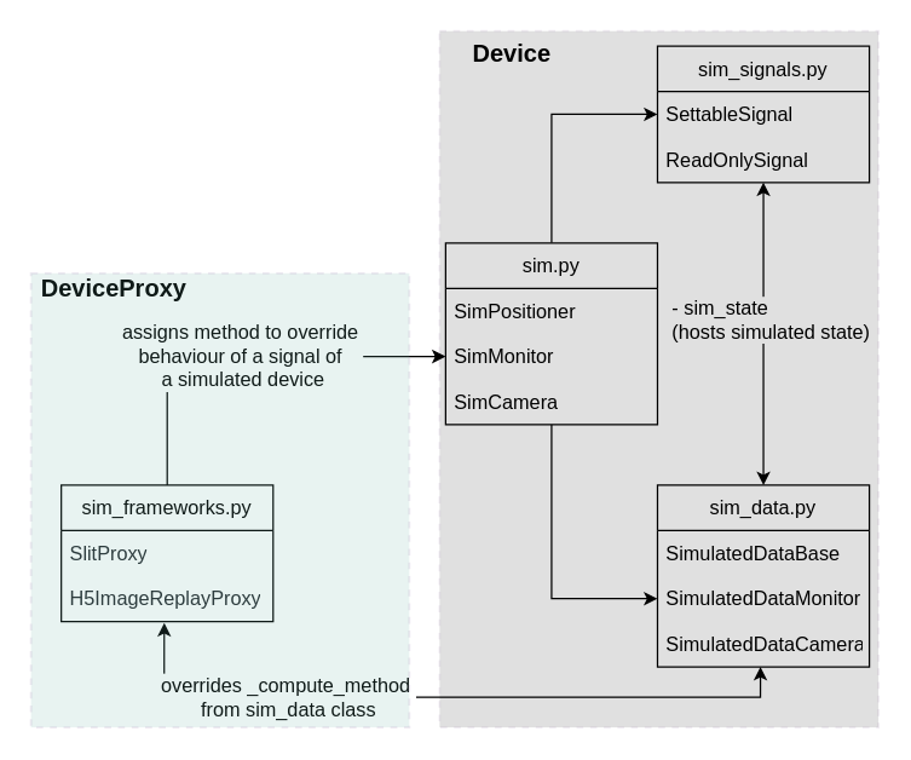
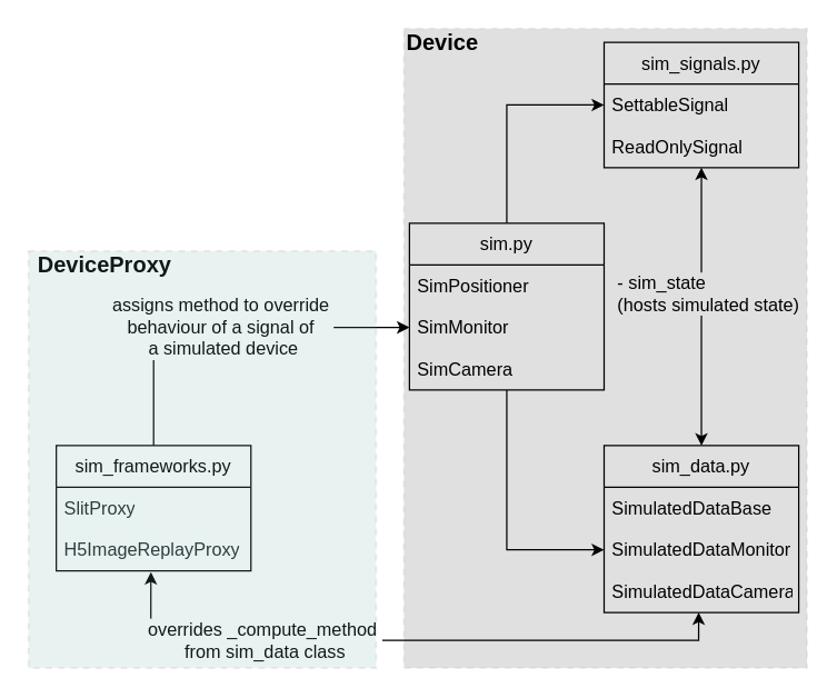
  <mxCell id="0" />
  <mxCell id="1" parent="0" />
  <mxCell id="2" style="edgeStyle=orthogonalEdgeStyle;rounded=0;orthogonalLoop=1;jettySize=auto;html=1;fontSize=13;" parent="1" source="4" target="11" edge="1"><mxGeometry relative="1" as="geometry" /></mxCell>
  <mxCell id="3" style="edgeStyle=orthogonalEdgeStyle;rounded=0;orthogonalLoop=1;jettySize=auto;html=1;entryX=0;entryY=0.5;entryDx=0;entryDy=0;fontSize=13;" parent="1" source="4" target="15" edge="1"><mxGeometry relative="1" as="geometry" /></mxCell>
  <mxCell id="4" value="sim.py" style="swimlane;fontStyle=0;childLayout=stackLayout;horizontal=1;startSize=30;horizontalStack=0;resizeParent=1;resizeParentMax=0;resizeLast=0;collapsible=1;marginBottom=0;whiteSpace=wrap;html=1;fontSize=13;" parent="1" vertex="1"><mxGeometry x="294" y="160" width="140" height="120" as="geometry" /></mxCell>
  <mxCell id="5" value="SimPositioner&lt;span style=&quot;white-space: pre; font-size: 13px;&quot;&gt;&#09;&lt;/span&gt;" style="text;strokeColor=none;fillColor=none;align=left;verticalAlign=middle;spacingLeft=4;spacingRight=4;overflow=hidden;points=[[0,0.5],[1,0.5]];portConstraint=eastwest;rotatable=0;whiteSpace=wrap;html=1;fontSize=13;" parent="4" vertex="1"><mxGeometry y="30" width="140" height="30" as="geometry" /></mxCell>
  <mxCell id="6" value="SimMonitor" style="text;strokeColor=none;fillColor=none;align=left;verticalAlign=middle;spacingLeft=4;spacingRight=4;overflow=hidden;points=[[0,0.5],[1,0.5]];portConstraint=eastwest;rotatable=0;whiteSpace=wrap;html=1;fontSize=13;" parent="4" vertex="1"><mxGeometry y="60" width="140" height="30" as="geometry" /></mxCell>
  <mxCell id="7" value="SimCamera" style="text;strokeColor=none;fillColor=none;align=left;verticalAlign=middle;spacingLeft=4;spacingRight=4;overflow=hidden;points=[[0,0.5],[1,0.5]];portConstraint=eastwest;rotatable=0;whiteSpace=wrap;html=1;fontSize=13;" parent="4" vertex="1"><mxGeometry y="90" width="140" height="30" as="geometry" /></mxCell>
  <mxCell id="8" value="" style="edgeStyle=orthogonalEdgeStyle;rounded=0;orthogonalLoop=1;jettySize=auto;html=1;endArrow=classic;endFill=1;startArrow=classic;startFill=1;fontSize=13;" parent="1" source="10" target="13" edge="1"><mxGeometry relative="1" as="geometry" /></mxCell>
  <mxCell id="9" value="- sim_state &lt;br style=&quot;font-size: 13px;&quot;&gt;(hosts simulated state)" style="edgeLabel;html=1;align=left;verticalAlign=middle;resizable=0;points=[];fontSize=13;" parent="8" vertex="1" connectable="0"><mxGeometry x="-0.25" y="-2" relative="1" as="geometry"><mxPoint x="-60" y="15" as="offset" /></mxGeometry></mxCell>
  <mxCell id="10" value="sim_signals.py" style="swimlane;fontStyle=0;childLayout=stackLayout;horizontal=1;startSize=30;horizontalStack=0;resizeParent=1;resizeParentMax=0;resizeLast=0;collapsible=1;marginBottom=0;whiteSpace=wrap;html=1;fontSize=13;" parent="1" vertex="1"><mxGeometry x="434" y="30" width="140" height="90" as="geometry" /></mxCell>
  <mxCell id="11" value="SettableSignal" style="text;strokeColor=none;fillColor=none;align=left;verticalAlign=middle;spacingLeft=4;spacingRight=4;overflow=hidden;points=[[0,0.5],[1,0.5]];portConstraint=eastwest;rotatable=0;whiteSpace=wrap;html=1;fontSize=13;" parent="10" vertex="1"><mxGeometry y="30" width="140" height="30" as="geometry" /></mxCell>
  <mxCell id="12" value="ReadOnlySignal" style="text;strokeColor=none;fillColor=none;align=left;verticalAlign=middle;spacingLeft=4;spacingRight=4;overflow=hidden;points=[[0,0.5],[1,0.5]];portConstraint=eastwest;rotatable=0;whiteSpace=wrap;html=1;fontSize=13;" parent="10" vertex="1"><mxGeometry y="60" width="140" height="30" as="geometry" /></mxCell>
  <mxCell id="13" value="sim_data.py" style="swimlane;fontStyle=0;childLayout=stackLayout;horizontal=1;startSize=30;horizontalStack=0;resizeParent=1;resizeParentMax=0;resizeLast=0;collapsible=1;marginBottom=0;whiteSpace=wrap;html=1;fontSize=13;" parent="1" vertex="1"><mxGeometry x="434" y="320" width="140" height="120" as="geometry"><mxRectangle x="510" y="280" width="110" height="30" as="alternateBounds" /></mxGeometry></mxCell>
  <mxCell id="14" value="SimulatedDataBase" style="text;strokeColor=none;fillColor=none;align=left;verticalAlign=middle;spacingLeft=4;spacingRight=4;overflow=hidden;points=[[0,0.5],[1,0.5]];portConstraint=eastwest;rotatable=0;whiteSpace=wrap;html=1;fontSize=13;" parent="13" vertex="1"><mxGeometry y="30" width="140" height="30" as="geometry" /></mxCell>
  <mxCell id="15" value="SimulatedDataMonitor" style="text;strokeColor=none;fillColor=none;align=left;verticalAlign=middle;spacingLeft=4;spacingRight=4;overflow=hidden;points=[[0,0.5],[1,0.5]];portConstraint=eastwest;rotatable=0;whiteSpace=wrap;html=1;fontSize=13;" parent="13" vertex="1"><mxGeometry y="60" width="140" height="30" as="geometry" /></mxCell>
  <mxCell id="16" value="SimulatedDataCamera" style="text;strokeColor=none;fillColor=none;align=left;verticalAlign=middle;spacingLeft=4;spacingRight=4;overflow=hidden;points=[[0,0.5],[1,0.5]];portConstraint=eastwest;rotatable=0;whiteSpace=wrap;html=1;fontSize=13;" parent="13" vertex="1"><mxGeometry y="90" width="140" height="30" as="geometry" /></mxCell>
  <mxCell id="17" value="assigns method to override&amp;nbsp;&lt;br style=&quot;font-size: 13px;&quot;&gt;behaviour of a signal of&amp;nbsp;&lt;br style=&quot;font-size: 13px;&quot;&gt;a simulated device" style="edgeStyle=orthogonalEdgeStyle;rounded=0;orthogonalLoop=1;jettySize=auto;html=1;fontSize=13;" parent="1" source="18" target="6" edge="1"><mxGeometry relative="1" as="geometry" /></mxCell>
  <mxCell id="18" value="sim_frameworks.py" style="swimlane;fontStyle=0;childLayout=stackLayout;horizontal=1;startSize=30;horizontalStack=0;resizeParent=1;resizeParentMax=0;resizeLast=0;collapsible=1;marginBottom=0;whiteSpace=wrap;html=1;fontSize=13;" parent="1" vertex="1"><mxGeometry x="40" y="320" width="140" height="90" as="geometry" /></mxCell>
  <mxCell id="19" value="&lt;div style=&quot;color: rgb(36, 41, 46); background-color: rgb(255, 255, 255); line-height: 18px; font-size: 13px;&quot;&gt;&lt;font face=&quot;Helvetica&quot; style=&quot;font-size: 13px;&quot;&gt;SlitProxy&lt;/font&gt;&lt;/div&gt;" style="text;strokeColor=none;fillColor=none;align=left;verticalAlign=middle;spacingLeft=4;spacingRight=4;overflow=hidden;points=[[0,0.5],[1,0.5]];portConstraint=eastwest;rotatable=0;whiteSpace=wrap;html=1;fontSize=13;" parent="18" vertex="1"><mxGeometry y="30" width="140" height="30" as="geometry" /></mxCell>
  <mxCell id="20" value="&lt;div style=&quot;color: rgb(36, 41, 46); background-color: rgb(255, 255, 255); line-height: 18px; font-size: 13px;&quot;&gt;&lt;font face=&quot;Helvetica&quot; style=&quot;font-size: 13px;&quot;&gt;H5ImageReplayProxy&lt;/font&gt;&lt;/div&gt;" style="text;strokeColor=none;fillColor=none;align=left;verticalAlign=middle;spacingLeft=4;spacingRight=4;overflow=hidden;points=[[0,0.5],[1,0.5]];portConstraint=eastwest;rotatable=0;whiteSpace=wrap;html=1;fontSize=13;" parent="18" vertex="1"><mxGeometry y="60" width="140" height="30" as="geometry" /></mxCell>
  <mxCell id="21" value="overrides _compute_method&amp;nbsp;&lt;br style=&quot;font-size: 13px;&quot;&gt;from sim_data class" style="edgeStyle=orthogonalEdgeStyle;rounded=0;orthogonalLoop=1;jettySize=auto;html=1;entryX=0.486;entryY=1;entryDx=0;entryDy=0;entryPerimeter=0;startArrow=classic;startFill=1;exitX=0.486;exitY=1.033;exitDx=0;exitDy=0;exitPerimeter=0;fontSize=13;" parent="1" source="20" target="16" edge="1"><mxGeometry x="-0.434" relative="1" as="geometry"><mxPoint as="offset" /></mxGeometry></mxCell>
  <mxCell id="22" value="&lt;div style=&quot;text-align: justify; font-size: 13px;&quot;&gt;&lt;br style=&quot;font-size: 13px;&quot;&gt;&lt;/div&gt;" style="rounded=0;whiteSpace=wrap;html=1;fillColor=#000000;dashed=1;strokeColor=#9673a6;strokeWidth=1.5;fillStyle=solid;opacity=12;gradientColor=none;fontSize=13;" parent="1" vertex="1"><mxGeometry x="290" y="20" width="290" height="460" as="geometry" /></mxCell>
- <mxCell id="23" value="&lt;font size=&quot;1&quot; style=&quot;&quot;&gt;&lt;b style=&quot;font-size: 16px;&quot;&gt;Device&lt;/b&gt;&lt;/font&gt;" style="rounded=0;whiteSpace=wrap;html=1;fillColor=none;strokeColor=none;fontSize=13;" vertex="1" parent="1"><mxGeometry x="313" y="25" width="50" height="20" as="geometry" /></mxCell>
+ <mxCell id="23" value="&lt;font size=&quot;1&quot; style=&quot;&quot;&gt;&lt;b style=&quot;font-size: 16px;&quot;&gt;Device&lt;/b&gt;&lt;/font&gt;" style="rounded=0;whiteSpace=wrap;html=1;fillColor=none;strokeColor=none;fontSize=13;" vertex="1" parent="1"><mxGeometry x="293" y="20" width="50" height="20" as="geometry" /></mxCell>
  <mxCell id="24" value="&lt;font size=&quot;1&quot; style=&quot;&quot;&gt;&lt;b style=&quot;font-size: 16px;&quot;&gt;DeviceProxy&lt;/b&gt;&lt;/font&gt;" style="rounded=0;whiteSpace=wrap;html=1;fillColor=none;strokeColor=none;fontSize=13;" vertex="1" parent="1"><mxGeometry x="50" y="180" width="50" height="20" as="geometry" /></mxCell>
  <mxCell id="25" value="&lt;div style=&quot;text-align: justify; font-size: 13px;&quot;&gt;&lt;br style=&quot;font-size: 13px;&quot;&gt;&lt;/div&gt;" style="rounded=0;whiteSpace=wrap;html=1;fillColor=#67AB9F;dashed=1;strokeColor=#9673a6;strokeWidth=1.5;fillStyle=solid;opacity=15;gradientColor=none;fontSize=13;" vertex="1" parent="1"><mxGeometry y="180" width="250" height="300" as="geometry" x="20" /></mxCell>
